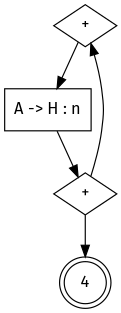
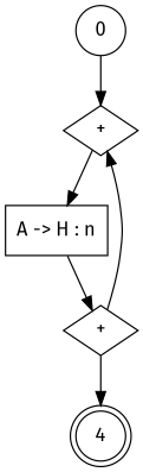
  digraph {
    fontname="Fira Sans"
    node [shape=diamond fontname="Fira Sans"]
    edge [fontname="Fira Sans"]
+   0 [shape=circle]
    n2 [label="+"]
    n3 [label="A -> H : n" shape=rect]
    n4 [label="+"]
    4 [shape=doublecircle]
+   0 -> n2
    n2 -> n3
    n3 -> n4
    n4 -> n2
    n4 -> 4
  }
